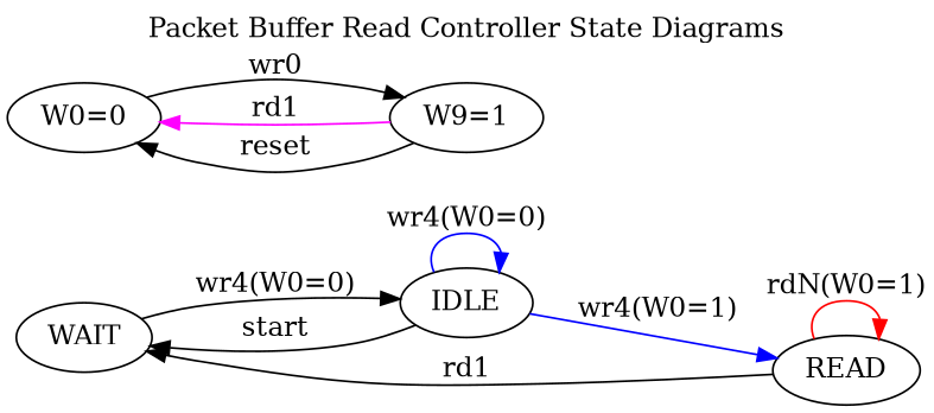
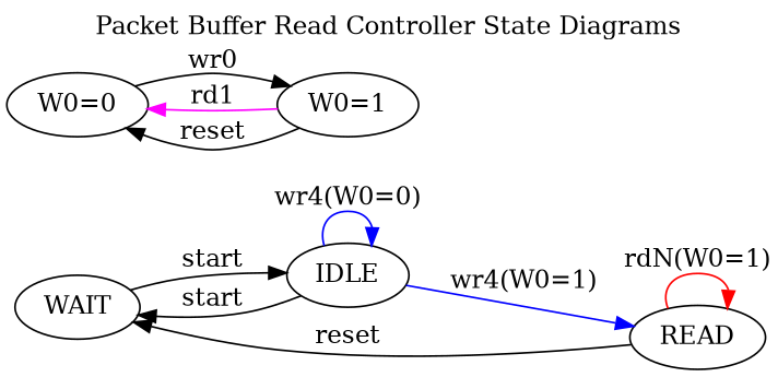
  digraph {
    label="Packet Buffer Read Controller State Diagrams"
    labelloc=t
    rankdir=LR
    edge [splines=curved]
    WAIT
    IDLE
    READ
    "W0=0"
-   "W0=1" [label="W9=1"]
+   "W0=1"
    subgraph sub_1 {
      label=""
      WAIT
      IDLE
      READ
    }
    subgraph sub_2 {
      label=""
      "W0=0"
      "W0=1"
    }
-   WAIT -> IDLE [label="wr4(W0=0)"]
+   WAIT -> IDLE [label=start]
    IDLE -> WAIT [label=start]
    IDLE -> IDLE [color=blue label="wr4(W0=0)"]
    IDLE -> READ [color=blue label="wr4(W0=1)"]
-   READ -> WAIT [label=rd1]
+   READ -> WAIT [label=reset]
    READ -> READ [color=red label="rdN(W0=1)"]
    "W0=0" -> "W0=1" [label=wr0]
    "W0=1" -> "W0=0" [color=magenta label=rd1]
    "W0=1" -> "W0=0" [label=reset]
  }
